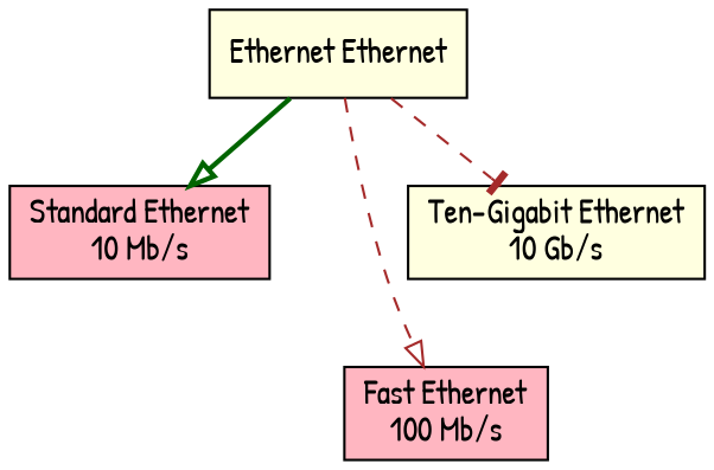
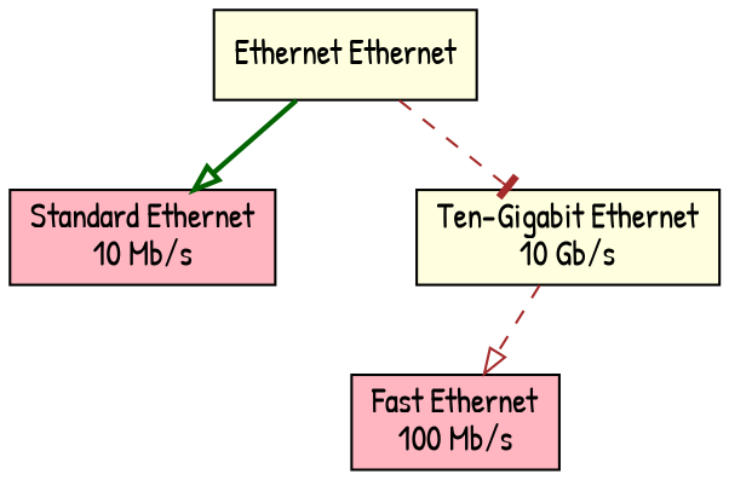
  digraph {
    fontname="Patrick Hand"
    rankdir=TB
    node [color=black fillcolor=lightyellow fontcolor=black fontname="Patrick Hand" shape=box style=filled]
    edge [arrowhead=onormal color=brown fontname="Patrick Hand" style=dashed]
    n1 [label="Ethernet Ethernet"]
    "Standard Ethernet\n10 Mb/s" [fillcolor=lightpink]
    "Fast Ethernet\n100 Mb/s" [fillcolor=lightpink]
    "Ten-Gigabit Ethernet\n10 Gb/s"
    n1 -> "Standard Ethernet\n10 Mb/s" [color=darkgreen style=bold]
-   n1 -> "Fast Ethernet\n100 Mb/s"
+   "Ten-Gigabit Ethernet\n10 Gb/s" -> "Fast Ethernet\n100 Mb/s"
    n1 -> "Ten-Gigabit Ethernet\n10 Gb/s" [arrowhead=tee]
  }
